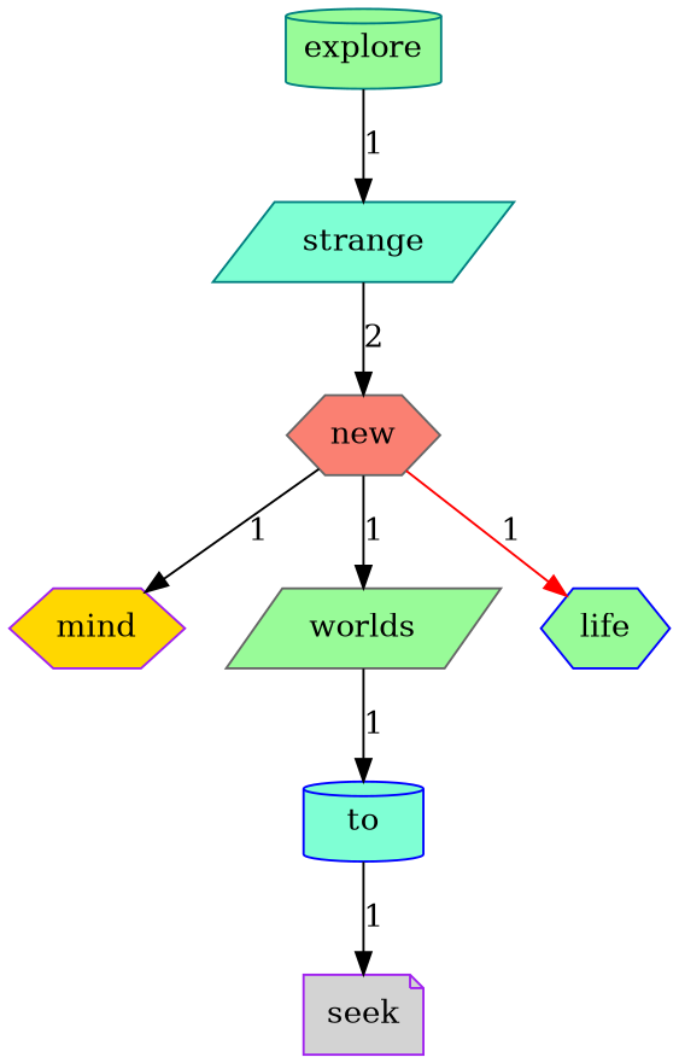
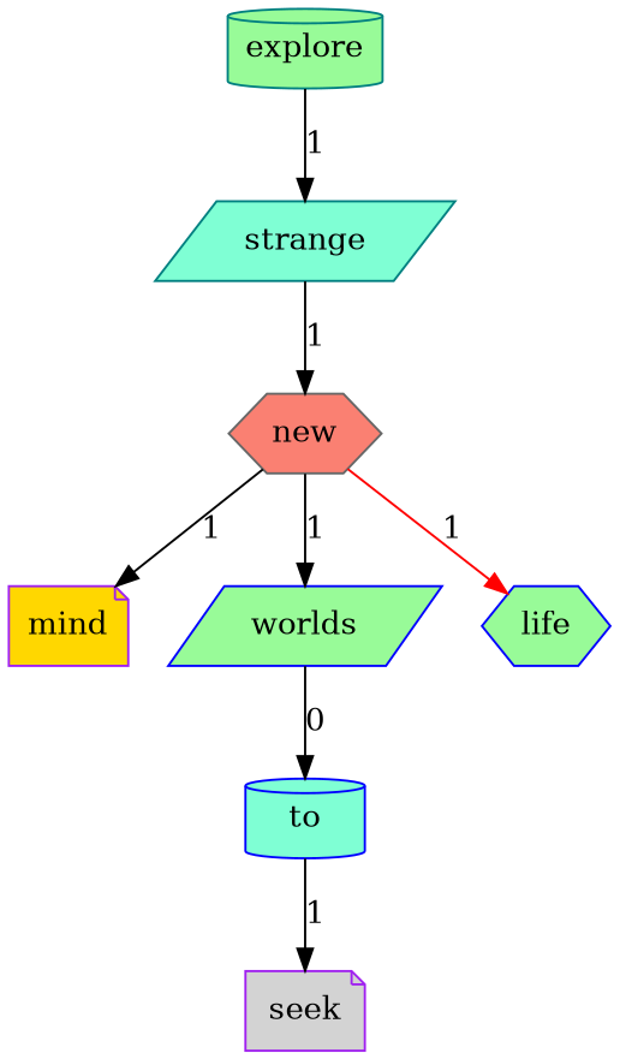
  digraph {
    node [color=gray40 fillcolor=palegreen shape=hexagon style=filled]
    n1 [fillcolor=salmon label=new]
-   n2 [color=purple fillcolor=gold label=mind]
-   n3 [label=worlds shape=parallelogram]
+   n2 [color=purple fillcolor=gold label=mind shape=note]
+   n3 [color=blue label=worlds shape=parallelogram]
    n4 [color=blue label=life]
    n5 [color=blue fillcolor=aquamarine label=to shape=cylinder]
    n6 [color=purple fillcolor=lightgrey label=seek shape=note]
    n7 [color=teal label=explore shape=cylinder]
    n8 [color=teal fillcolor=aquamarine label=strange shape=parallelogram]
    n1 -> n2 [label=1]
    n1 -> n3 [label=1]
    n1 -> n4 [color=red label=1]
-   n3 -> n5 [label=1]
+   n3 -> n5 [label=0]
    n5 -> n6 [label=1]
    n7 -> n8 [label=1]
-   n8 -> n1 [label=2]
+   n8 -> n1 [label=1]
  }
